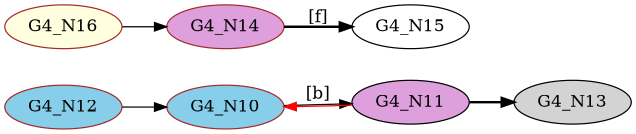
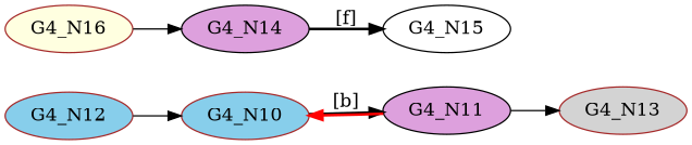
  digraph {
    rankdir=LR
    node [color=black fillcolor=skyblue style=filled]
    G4_N10 [color=brown]
    G4_N11 [fillcolor=plum]
-   G4_N13 [fillcolor=lightgrey]
+   G4_N13 [color=brown fillcolor=lightgrey]
    G4_N12 [color=brown]
-   G4_N14 [color=brown fillcolor=plum]
+   G4_N14 [fillcolor=plum]
    G4_N15 [fillcolor=white]
    G4_N16 [color=brown fillcolor=lightyellow]
-   G4_N10 -> G4_N11 [label="[b]" style=solid]
-   G4_N11 -> G4_N10 [color=red style=solid]
-   G4_N11 -> G4_N13 [style=bold]
+   G4_N10 -> G4_N11 [label="[b]" style=bold]
+   G4_N11 -> G4_N10 [color=red style=bold]
+   G4_N11 -> G4_N13
    G4_N12 -> G4_N10
    G4_N14 -> G4_N15 [label="[f]" style=bold]
    G4_N16 -> G4_N14
  }
